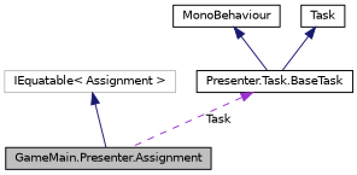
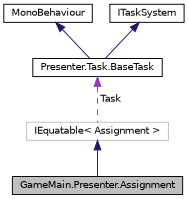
  digraph {
    node [color=black fillcolor=white fontname=Helvetica fontsize=10 shape=record style=filled]
    edge [color=midnightblue dir=back fontname=Helvetica fontsize=10 labelfontname=Helvetica labelfontsize=10 style=solid]
    n1 [fillcolor=grey75 fontcolor=black height=0.2 label="GameMain.Presenter.Assignment" width=0.4]
    n2 [color=grey75 height=0.2 label="IEquatable\< Assignment \>" width=0.4]
    n3 [height=0.2 label="Presenter.Task.BaseTask" width=0.4]
    n4 [height=0.2 label=MonoBehaviour width=0.4]
-   n5 [height=0.2 label=Task width=0.4]
+   n5 [height=0.2 label=ITaskSystem width=0.4]
    n2 -> n1
-   n3 -> n1 [color=darkorchid3 label=" Task" style=dashed]
+   n3 -> n2 [color=darkorchid3 label=" Task" style=dashed]
    n4 -> n3
    n5 -> n3
  }
